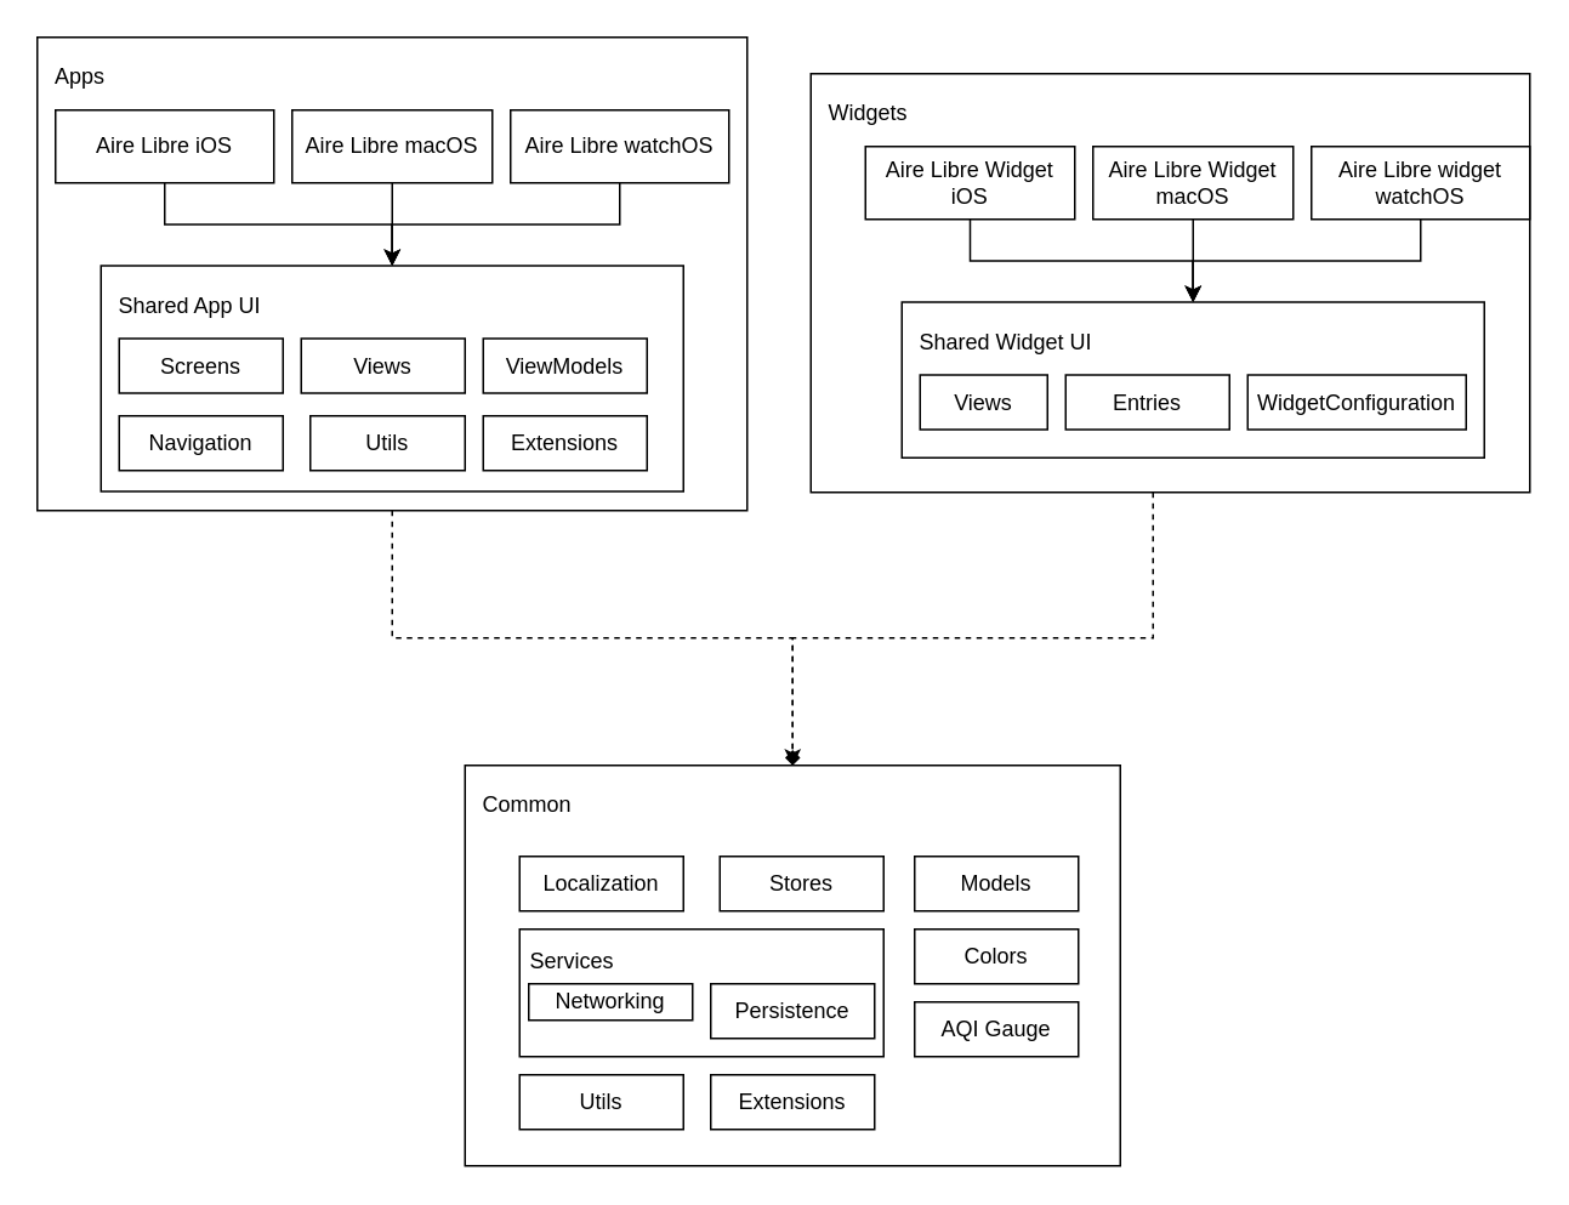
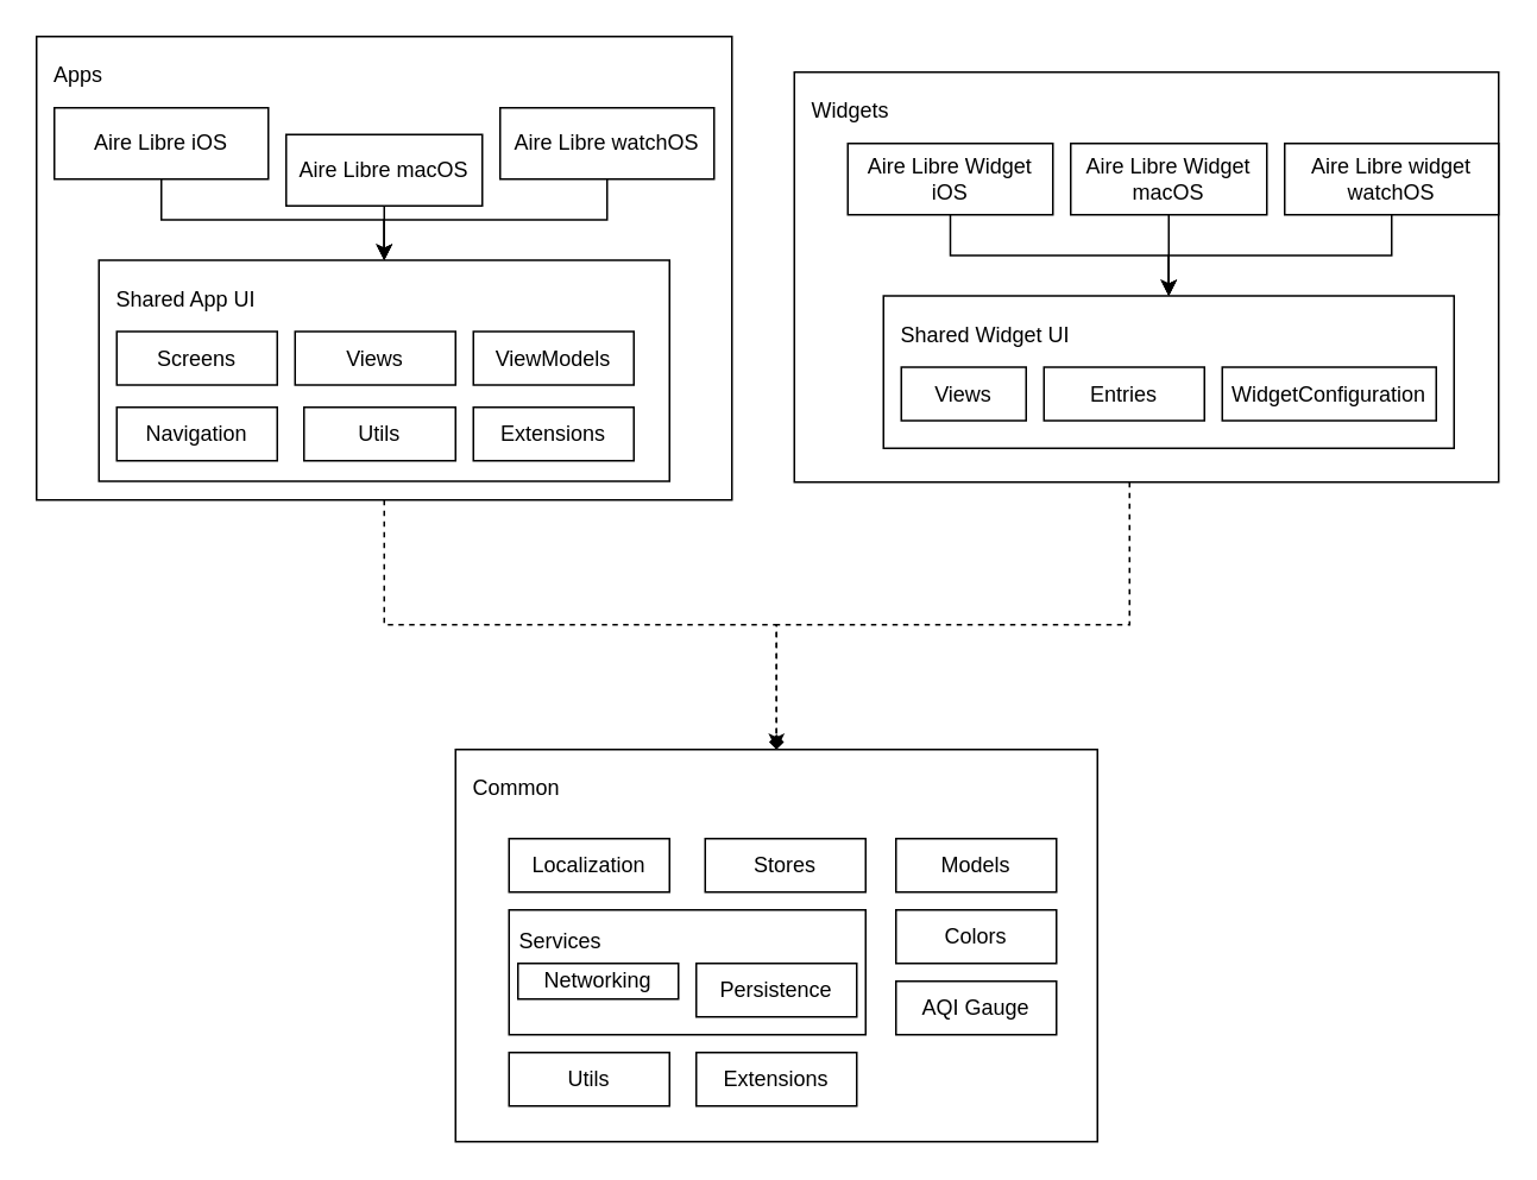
  <mxCell id="0" />
  <mxCell id="1" parent="0" />
  <mxCell id="2" style="edgeStyle=orthogonalEdgeStyle;rounded=0;orthogonalLoop=1;jettySize=auto;html=1;entryX=0.5;entryY=0;entryDx=0;entryDy=0;dashed=1;" edge="1" parent="1" source="3" target="29"><mxGeometry relative="1" as="geometry"><Array as="points"><mxPoint x="633" y="350" /><mxPoint x="435" y="350" /></Array></mxGeometry></mxCell>
  <mxCell id="3" value="Widgets" style="rounded=0;whiteSpace=wrap;html=1;align=left;verticalAlign=top;spacingTop=8;spacingLeft=8;" vertex="1" parent="1"><mxGeometry x="445" y="40" width="395" height="230" as="geometry" /></mxCell>
  <mxCell id="4" style="edgeStyle=orthogonalEdgeStyle;rounded=0;orthogonalLoop=1;jettySize=auto;html=1;entryX=0.5;entryY=0;entryDx=0;entryDy=0;dashed=1;endArrow=diamond;" edge="1" parent="1" source="5" target="29"><mxGeometry relative="1" as="geometry" /></mxCell>
  <mxCell id="5" value="Apps" style="rounded=0;whiteSpace=wrap;html=1;align=left;verticalAlign=top;spacingTop=8;spacingLeft=8;" vertex="1" parent="1"><mxGeometry x="20" y="20" width="390" height="260" as="geometry" /></mxCell>
  <mxCell id="6" style="edgeStyle=orthogonalEdgeStyle;rounded=0;orthogonalLoop=1;jettySize=auto;html=1;exitX=0.5;exitY=1;exitDx=0;exitDy=0;entryX=0.5;entryY=0;entryDx=0;entryDy=0;" edge="1" parent="1" source="7" target="12"><mxGeometry relative="1" as="geometry" /></mxCell>
  <mxCell id="7" value="Aire Libre iOS" style="rounded=0;whiteSpace=wrap;html=1;" vertex="1" parent="1"><mxGeometry x="30" y="60" width="120" height="40" as="geometry" /></mxCell>
  <mxCell id="8" style="edgeStyle=orthogonalEdgeStyle;rounded=0;orthogonalLoop=1;jettySize=auto;html=1;exitX=0.5;exitY=1;exitDx=0;exitDy=0;entryX=0.5;entryY=0;entryDx=0;entryDy=0;" edge="1" parent="1" source="9" target="12"><mxGeometry relative="1" as="geometry" /></mxCell>
- <mxCell id="9" value="Aire Libre macOS" style="rounded=0;whiteSpace=wrap;html=1;" vertex="1" parent="1"><mxGeometry x="160" y="60" width="110" height="40" as="geometry" /></mxCell>
+ <mxCell id="9" value="Aire Libre macOS" style="rounded=0;whiteSpace=wrap;html=1;" vertex="1" parent="1"><mxGeometry x="160" y="75" width="110" height="40" as="geometry" /></mxCell>
  <mxCell id="10" style="edgeStyle=orthogonalEdgeStyle;rounded=0;orthogonalLoop=1;jettySize=auto;html=1;exitX=0.5;exitY=1;exitDx=0;exitDy=0;" edge="1" parent="1" source="11" target="12"><mxGeometry relative="1" as="geometry" /></mxCell>
  <mxCell id="11" value="Aire Libre watchOS" style="rounded=0;whiteSpace=wrap;html=1;" vertex="1" parent="1"><mxGeometry x="280" y="60" width="120" height="40" as="geometry" /></mxCell>
  <mxCell id="12" value="Shared App UI" style="rounded=0;whiteSpace=wrap;html=1;align=left;verticalAlign=top;labelPosition=center;verticalLabelPosition=middle;spacingTop=8;spacingLeft=8;" vertex="1" parent="1"><mxGeometry x="55" y="145.5" width="320" height="124" as="geometry" /></mxCell>
  <mxCell id="13" value="Screens" style="rounded=0;whiteSpace=wrap;html=1;" vertex="1" parent="1"><mxGeometry x="65" y="185.5" width="90" height="30" as="geometry" /></mxCell>
  <mxCell id="14" value="Views" style="rounded=0;whiteSpace=wrap;html=1;" vertex="1" parent="1"><mxGeometry x="165" y="185.5" width="90" height="30" as="geometry" /></mxCell>
  <mxCell id="15" value="ViewModels" style="rounded=0;whiteSpace=wrap;html=1;" vertex="1" parent="1"><mxGeometry x="265" y="185.5" width="90" height="30" as="geometry" /></mxCell>
  <mxCell id="16" value="Navigation" style="rounded=0;whiteSpace=wrap;html=1;" vertex="1" parent="1"><mxGeometry x="65" y="228" width="90" height="30" as="geometry" /></mxCell>
  <mxCell id="17" value="Utils" style="rounded=0;whiteSpace=wrap;html=1;" vertex="1" parent="1"><mxGeometry x="170" y="228" width="85" height="30" as="geometry" /></mxCell>
  <mxCell id="18" value="Extensions" style="rounded=0;whiteSpace=wrap;html=1;" vertex="1" parent="1"><mxGeometry x="265" y="228" width="90" height="30" as="geometry" /></mxCell>
  <mxCell id="19" style="edgeStyle=orthogonalEdgeStyle;rounded=0;orthogonalLoop=1;jettySize=auto;html=1;exitX=0.5;exitY=1;exitDx=0;exitDy=0;entryX=0.5;entryY=0;entryDx=0;entryDy=0;" edge="1" parent="1" source="20" target="25"><mxGeometry relative="1" as="geometry" /></mxCell>
  <mxCell id="20" value="Aire Libre Widget iOS" style="rounded=0;whiteSpace=wrap;html=1;" vertex="1" parent="1"><mxGeometry x="475" y="80" width="115" height="40" as="geometry" /></mxCell>
  <mxCell id="21" style="edgeStyle=orthogonalEdgeStyle;rounded=0;orthogonalLoop=1;jettySize=auto;html=1;exitX=0.5;exitY=1;exitDx=0;exitDy=0;entryX=0.5;entryY=0;entryDx=0;entryDy=0;" edge="1" parent="1" source="22" target="25"><mxGeometry relative="1" as="geometry" /></mxCell>
  <mxCell id="22" value="Aire Libre Widget macOS" style="rounded=0;whiteSpace=wrap;html=1;" vertex="1" parent="1"><mxGeometry x="600" y="80" width="110" height="40" as="geometry" /></mxCell>
  <mxCell id="23" style="edgeStyle=orthogonalEdgeStyle;rounded=0;orthogonalLoop=1;jettySize=auto;html=1;exitX=0.5;exitY=1;exitDx=0;exitDy=0;entryX=0.5;entryY=0;entryDx=0;entryDy=0;" edge="1" parent="1" source="24" target="25"><mxGeometry relative="1" as="geometry" /></mxCell>
  <mxCell id="24" value="Aire Libre widget &lt;br&gt;watchOS" style="rounded=0;whiteSpace=wrap;html=1;" vertex="1" parent="1"><mxGeometry x="720" y="80" width="120" height="40" as="geometry" /></mxCell>
  <mxCell id="25" value="Shared Widget UI" style="rounded=0;whiteSpace=wrap;html=1;align=left;verticalAlign=top;labelPosition=center;verticalLabelPosition=middle;spacingTop=8;spacingLeft=8;" vertex="1" parent="1"><mxGeometry x="495" y="165.5" width="320" height="85.5" as="geometry" /></mxCell>
  <mxCell id="26" value="Views" style="rounded=0;whiteSpace=wrap;html=1;" vertex="1" parent="1"><mxGeometry x="505" y="205.5" width="70" height="30" as="geometry" /></mxCell>
  <mxCell id="27" value="WidgetConfiguration" style="rounded=0;whiteSpace=wrap;html=1;" vertex="1" parent="1"><mxGeometry x="685" y="205.5" width="120" height="30" as="geometry" /></mxCell>
  <mxCell id="28" value="Entries" style="rounded=0;whiteSpace=wrap;html=1;" vertex="1" parent="1"><mxGeometry x="585" y="205.5" width="90" height="30" as="geometry" /></mxCell>
  <mxCell id="29" value="Common" style="rounded=0;whiteSpace=wrap;html=1;align=left;verticalAlign=top;spacingTop=8;spacingLeft=8;" vertex="1" parent="1"><mxGeometry x="255" y="420" width="360" height="220" as="geometry" /></mxCell>
  <mxCell id="30" value="Localization" style="rounded=0;whiteSpace=wrap;html=1;" vertex="1" parent="1"><mxGeometry x="285" y="470" width="90" height="30" as="geometry" /></mxCell>
  <mxCell id="31" value="Stores" style="rounded=0;whiteSpace=wrap;html=1;" vertex="1" parent="1"><mxGeometry x="395" y="470" width="90" height="30" as="geometry" /></mxCell>
  <mxCell id="32" value="Services" style="rounded=0;whiteSpace=wrap;html=1;spacingTop=4;spacingLeft=4;align=left;verticalAlign=top;" vertex="1" parent="1"><mxGeometry x="285" y="510" width="200" height="70" as="geometry" /></mxCell>
  <mxCell id="33" value="Networking" style="rounded=0;whiteSpace=wrap;html=1;" vertex="1" parent="1"><mxGeometry x="290" y="540" width="90" height="20" as="geometry" /></mxCell>
  <mxCell id="34" value="Persistence" style="rounded=0;whiteSpace=wrap;html=1;" vertex="1" parent="1"><mxGeometry x="390" y="540" width="90" height="30" as="geometry" /></mxCell>
  <mxCell id="35" value="Models" style="rounded=0;whiteSpace=wrap;html=1;" vertex="1" parent="1"><mxGeometry x="502" y="470" width="90" height="30" as="geometry" /></mxCell>
  <mxCell id="36" value="Colors" style="rounded=0;whiteSpace=wrap;html=1;" vertex="1" parent="1"><mxGeometry x="502" y="510" width="90" height="30" as="geometry" /></mxCell>
  <mxCell id="37" value="AQI Gauge" style="rounded=0;whiteSpace=wrap;html=1;" vertex="1" parent="1"><mxGeometry x="502" y="550" width="90" height="30" as="geometry" /></mxCell>
  <mxCell id="38" value="Utils" style="rounded=0;whiteSpace=wrap;html=1;" vertex="1" parent="1"><mxGeometry x="285" y="590" width="90" height="30" as="geometry" /></mxCell>
  <mxCell id="39" value="Extensions" style="rounded=0;whiteSpace=wrap;html=1;" vertex="1" parent="1"><mxGeometry x="390" y="590" width="90" height="30" as="geometry" /></mxCell>
